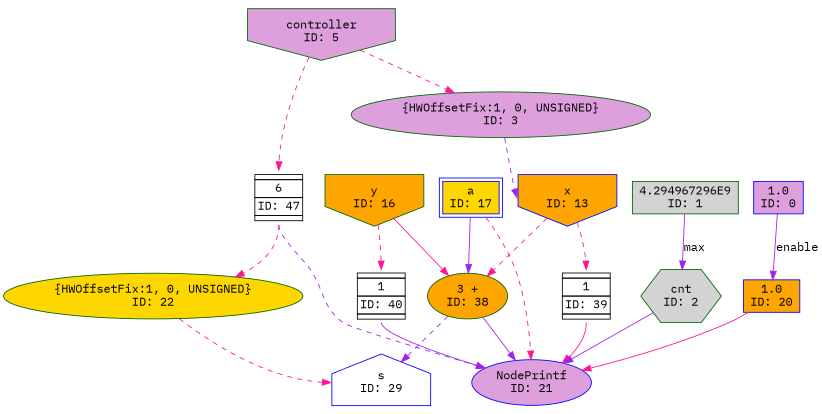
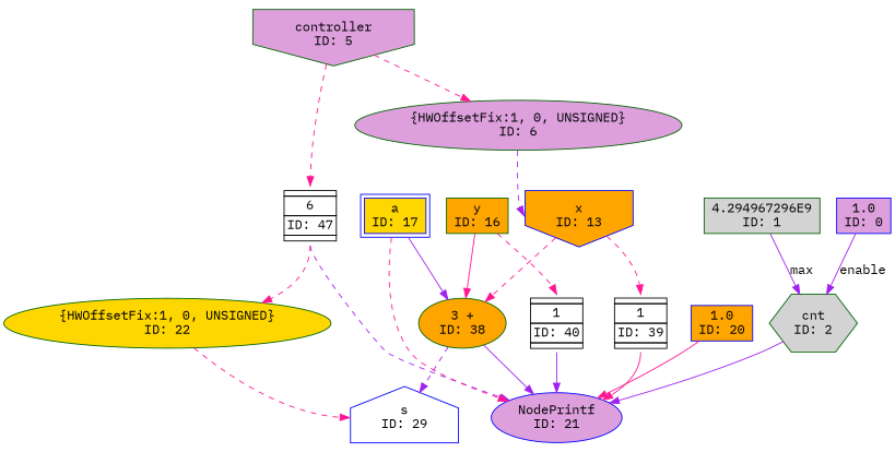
  digraph {
    fontname="IBM Plex Mono"
    node [color=darkgreen fillcolor=orange fontname="IBM Plex Mono" style=filled]
    edge [color=deeppink fontname="IBM Plex Mono" style=dashed]
    n1 [color=blue label="1.0\nID: 20" shape=box]
    n2 [color=blue fillcolor=plum label="NodePrintf\nID: 21"]
    n3 [fillcolor=plum label="controller\nID: 5" shape=invhouse]
-   n4 [fillcolor=plum label="{HWOffsetFix:1, 0, UNSIGNED}\nID: 3"]
+   n4 [fillcolor=plum label="{HWOffsetFix:1, 0, UNSIGNED}\nID: 6"]
    n5 [label=<<TABLE BORDER="0" CELLSPACING="0" CELLBORDER="1"> <TR><TD></TD></TR><TR><TD>6</TD></TR><TR><TD>ID: 47</TD></TR> <TR><TD></TD></TR> </TABLE>> shape=plaintext color="" fillcolor="" style=""]
    n6 [color=blue label="x\nID: 13" shape=invhouse]
    n7 [fillcolor=gold label="{HWOffsetFix:1, 0, UNSIGNED}\nID: 22"]
    n8 [label=<<TABLE BORDER="0" CELLSPACING="0" CELLBORDER="1"> <TR><TD></TD></TR><TR><TD>1</TD></TR><TR><TD>ID: 39</TD></TR> <TR><TD></TD></TR> </TABLE>> shape=plaintext color="" fillcolor="" style=""]
    n9 [label="3 +\nID: 38"]
    n10 [color=blue fillcolor=white label="s\nID: 29" shape=house]
-   n11 [label="y\nID: 16" shape=invhouse]
+   n11 [label="y\nID: 16" shape=box]
    n12 [label=<<TABLE BORDER="0" CELLSPACING="0" CELLBORDER="1"> <TR><TD></TD></TR><TR><TD>1</TD></TR><TR><TD>ID: 40</TD></TR> <TR><TD></TD></TR> </TABLE>> shape=plaintext color="" fillcolor="" style=""]
    n13 [color=blue fillcolor=gold label="a\nID: 17" peripheries=2 shape=box]
    n14 [color=blue fillcolor=plum label="1.0\nID: 0" shape=box]
    n15 [fillcolor=lightgrey label="cnt\nID: 2" shape=hexagon]
    n16 [fillcolor=lightgrey label="4.294967296E9\nID: 1" shape=box]
    n1 -> n2 [photon_data="EDGE,SrcNode:20,SrcNodePort:value" style=solid]
    n3 -> n4 [photon_data="EDGE,SrcNode:5,SrcNodePort:data"]
    n3 -> n5 [headport=n photon_data="EDGE,SrcNode:5,SrcNodePort:data"]
    n4 -> n6 [color=purple headport=w]
    n5 -> n2 [color=purple photon_data="EDGE,SrcNode:41,SrcNodePort:output" tailport=s]
    n5 -> n7 [photon_data="EDGE,SrcNode:41,SrcNodePort:output" tailport=s]
    n6 -> n8 [headport=n photon_data="EDGE,SrcNode:13,SrcNodePort:data"]
    n6 -> n9 [photon_data="EDGE,SrcNode:13,SrcNodePort:data"]
    n7 -> n10 [headport=w]
    n8 -> n2 [photon_data="EDGE,SrcNode:39,SrcNodePort:output" style=solid tailport=s]
    n9 -> n2 [color=purple photon_data="EDGE,SrcNode:38,SrcNodePort:result" style=solid]
    n9 -> n10 [color=purple photon_data="EDGE,SrcNode:38,SrcNodePort:result"]
    n11 -> n9 [photon_data="EDGE,SrcNode:16,SrcNodePort:data" style=solid]
    n11 -> n12 [headport=n photon_data="EDGE,SrcNode:16,SrcNodePort:data"]
    n12 -> n2 [color=purple photon_data="EDGE,SrcNode:40,SrcNodePort:output" style=solid tailport=s]
    n13 -> n2 [photon_data="EDGE,SrcNode:17,SrcNodePort:a"]
    n13 -> n9 [color=purple photon_data="EDGE,SrcNode:17,SrcNodePort:a" style=solid]
-   n14 -> n1 [color=purple label=enable photon_data="EDGE,SrcNode:0,SrcNodePort:value" style=solid]
+   n14 -> n15 [color=purple label=enable photon_data="EDGE,SrcNode:0,SrcNodePort:value" style=solid]
    n15 -> n2 [color=purple photon_data="EDGE,SrcNode:2,SrcNodePort:count" style=solid]
    n16 -> n15 [color=purple label=max photon_data="EDGE,SrcNode:1,SrcNodePort:value" style=solid]
  }
